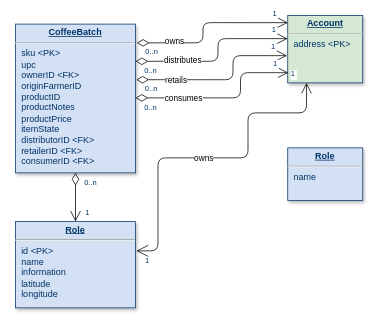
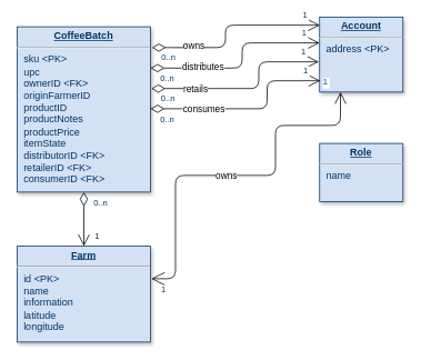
  <mxCell id="0" />
  <mxCell id="1" parent="0" />
- <mxCell id="2" value="&lt;p style=&quot;margin: 0px ; margin-top: 4px ; text-align: center ; text-decoration: underline&quot;&gt;&lt;strong&gt;Role&lt;/strong&gt;&lt;/p&gt;&lt;hr&gt;&lt;p style=&quot;margin: 0px ; margin-left: 8px&quot;&gt;id &amp;lt;PK&amp;gt;&lt;/p&gt;&lt;p style=&quot;margin: 0px ; margin-left: 8px&quot;&gt;name&lt;/p&gt;&lt;p style=&quot;margin: 0px ; margin-left: 8px&quot;&gt;information&lt;/p&gt;&lt;p style=&quot;margin: 0px ; margin-left: 8px&quot;&gt;latitude&lt;/p&gt;&lt;p style=&quot;margin: 0px ; margin-left: 8px&quot;&gt;longitude&lt;/p&gt;" style="verticalAlign=top;align=left;overflow=fill;fontSize=12;fontFamily=Helvetica;html=1;strokeColor=#003366;shadow=1;fillColor=#D4E1F5;fontColor=#003366" parent="1" vertex="1"><mxGeometry x="20" y="295" width="160" height="115" as="geometry" /></mxCell>
+ <mxCell id="2" value="&lt;p style=&quot;margin: 0px ; margin-top: 4px ; text-align: center ; text-decoration: underline&quot;&gt;&lt;strong&gt;Farm&lt;/strong&gt;&lt;/p&gt;&lt;hr&gt;&lt;p style=&quot;margin: 0px ; margin-left: 8px&quot;&gt;id &amp;lt;PK&amp;gt;&lt;/p&gt;&lt;p style=&quot;margin: 0px ; margin-left: 8px&quot;&gt;name&lt;/p&gt;&lt;p style=&quot;margin: 0px ; margin-left: 8px&quot;&gt;information&lt;/p&gt;&lt;p style=&quot;margin: 0px ; margin-left: 8px&quot;&gt;latitude&lt;/p&gt;&lt;p style=&quot;margin: 0px ; margin-left: 8px&quot;&gt;longitude&lt;/p&gt;" style="verticalAlign=top;align=left;overflow=fill;fontSize=12;fontFamily=Helvetica;html=1;strokeColor=#003366;shadow=1;fillColor=#D4E1F5;fontColor=#003366" parent="1" vertex="1"><mxGeometry x="20" y="295" width="160" height="115" as="geometry" /></mxCell>
  <mxCell id="3" value="&lt;p style=&quot;margin: 0px ; margin-top: 4px ; text-align: center ; text-decoration: underline&quot;&gt;&lt;strong&gt;CoffeeBatch&lt;br&gt;&lt;/strong&gt;&lt;/p&gt;&lt;hr&gt;&lt;p style=&quot;margin: 0px ; margin-left: 8px&quot;&gt;sku &amp;lt;PK&amp;gt;&lt;/p&gt;&lt;p style=&quot;margin: 0px ; margin-left: 8px&quot;&gt;upc&lt;/p&gt;&lt;p style=&quot;margin: 0px ; margin-left: 8px&quot;&gt;ownerID &amp;lt;FK&amp;gt;&lt;/p&gt;&lt;p style=&quot;margin: 0px ; margin-left: 8px&quot;&gt;originFarmerID&lt;/p&gt;&lt;p style=&quot;margin: 0px ; margin-left: 8px&quot;&gt;productID&lt;/p&gt;&lt;p style=&quot;margin: 0px ; margin-left: 8px&quot;&gt;productNotes&lt;/p&gt;&lt;p style=&quot;margin: 0px ; margin-left: 8px&quot;&gt;productPrice&lt;/p&gt;&lt;p style=&quot;margin: 0px ; margin-left: 8px&quot;&gt;itemState&lt;/p&gt;&lt;p style=&quot;margin: 0px ; margin-left: 8px&quot;&gt;distributorID &amp;lt;FK&amp;gt;&lt;/p&gt;&lt;p style=&quot;margin: 0px ; margin-left: 8px&quot;&gt;retailerID &amp;lt;FK&amp;gt;&lt;/p&gt;&lt;p style=&quot;margin: 0px ; margin-left: 8px&quot;&gt;consumerID &amp;lt;FK&amp;gt;&lt;br&gt;&lt;/p&gt;" style="verticalAlign=top;align=left;overflow=fill;fontSize=12;fontFamily=Helvetica;html=1;strokeColor=#003366;shadow=1;fillColor=#D4E1F5;fontColor=#003366" parent="1" vertex="1"><mxGeometry x="20" y="31.64" width="160" height="198.36" as="geometry" /></mxCell>
  <mxCell id="4" value="" style="endArrow=open;endSize=12;startArrow=diamondThin;startSize=14;startFill=0;edgeStyle=orthogonalEdgeStyle" parent="1" source="3" target="2" edge="1"><mxGeometry x="630" y="360" as="geometry"><mxPoint x="600" y="350" as="sourcePoint" /><mxPoint x="760" y="350" as="targetPoint" /></mxGeometry></mxCell>
  <mxCell id="5" value="0..n" style="resizable=0;align=left;verticalAlign=top;labelBackgroundColor=#ffffff;fontSize=10;strokeColor=#003366;shadow=1;fillColor=#D4E1F5;fontColor=#003366" parent="4" connectable="0" vertex="1"><mxGeometry x="-1" relative="1" as="geometry"><mxPoint x="10" as="offset" /></mxGeometry></mxCell>
  <mxCell id="6" value="1" style="resizable=0;align=right;verticalAlign=top;labelBackgroundColor=#ffffff;fontSize=10;strokeColor=#003366;shadow=1;fillColor=#D4E1F5;fontColor=#003366" parent="4" connectable="0" vertex="1"><mxGeometry x="1" relative="1" as="geometry"><mxPoint x="20" y="-25.0" as="offset" /></mxGeometry></mxCell>
- <mxCell id="7" value="&lt;p style=&quot;margin: 0px ; margin-top: 4px ; text-align: center ; text-decoration: underline&quot;&gt;&lt;strong&gt;Role&lt;br&gt;&lt;/strong&gt;&lt;/p&gt;&lt;hr&gt;&lt;p style=&quot;margin: 0px ; margin-left: 8px&quot;&gt;name&lt;/p&gt;" style="verticalAlign=top;align=left;overflow=fill;fontSize=12;fontFamily=Helvetica;html=1;strokeColor=#003366;shadow=1;fillColor=#D4E1F5;fontColor=#003366" vertex="1" parent="1"><mxGeometry x="383" y="196.64" width="100" height="70" as="geometry" /></mxCell>
- <mxCell id="8" value="&lt;p style=&quot;margin: 0px ; margin-top: 4px ; text-align: center ; text-decoration: underline&quot;&gt;&lt;strong&gt;Account&lt;br&gt;&lt;/strong&gt;&lt;/p&gt;&lt;hr&gt;&lt;p style=&quot;margin: 0px ; margin-left: 8px&quot;&gt;address &amp;lt;PK&amp;gt;&lt;/p&gt;" style="verticalAlign=top;align=left;overflow=fill;fontSize=12;fontFamily=Helvetica;html=1;strokeColor=#003366;shadow=1;fillColor=#d5e8d4;fontColor=#003366;" vertex="1" parent="1"><mxGeometry x="383" y="20" width="100" height="90" as="geometry" /></mxCell>
+ <mxCell id="7" value="&lt;p style=&quot;margin: 0px ; margin-top: 4px ; text-align: center ; text-decoration: underline&quot;&gt;&lt;strong&gt;Role&lt;br&gt;&lt;/strong&gt;&lt;/p&gt;&lt;hr&gt;&lt;p style=&quot;margin: 0px ; margin-left: 8px&quot;&gt;name&lt;/p&gt;" style="verticalAlign=top;align=left;overflow=fill;fontSize=12;fontFamily=Helvetica;html=1;strokeColor=#003366;shadow=1;fillColor=#D4E1F5;fontColor=#003366" vertex="1" parent="1"><mxGeometry x="383" y="171.64" width="100" height="70" as="geometry" /></mxCell>
+ <mxCell id="8" value="&lt;p style=&quot;margin: 0px ; margin-top: 4px ; text-align: center ; text-decoration: underline&quot;&gt;&lt;strong&gt;Account&lt;br&gt;&lt;/strong&gt;&lt;/p&gt;&lt;hr&gt;&lt;p style=&quot;margin: 0px ; margin-left: 8px&quot;&gt;address &amp;lt;PK&amp;gt;&lt;/p&gt;" style="verticalAlign=top;align=left;overflow=fill;fontSize=12;fontFamily=Helvetica;html=1;strokeColor=#003366;shadow=1;fillColor=#D4E1F5;fontColor=#003366" vertex="1" parent="1"><mxGeometry x="383" y="20" width="100" height="90" as="geometry" /></mxCell>
  <mxCell id="9" value="" style="endArrow=open;endSize=12;startArrow=diamondThin;startSize=14;startFill=0;edgeStyle=orthogonalEdgeStyle;exitX=1;exitY=0.25;exitDx=0;exitDy=0;" edge="1" parent="1" source="3"><mxGeometry x="650" y="380" as="geometry"><mxPoint x="443" y="111.64" as="sourcePoint" /><mxPoint x="383" y="51" as="targetPoint" /><Array as="points"><mxPoint x="290" y="81" /><mxPoint x="290" y="51" /></Array></mxGeometry></mxCell>
  <mxCell id="10" value="0..n" style="resizable=0;align=left;verticalAlign=top;labelBackgroundColor=#ffffff;fontSize=10;strokeColor=#003366;shadow=1;fillColor=#D4E1F5;fontColor=#003366" connectable="0" vertex="1" parent="9"><mxGeometry x="-1" relative="1" as="geometry"><mxPoint x="10" as="offset" /></mxGeometry></mxCell>
  <mxCell id="11" value="1" style="resizable=0;align=right;verticalAlign=top;labelBackgroundColor=#ffffff;fontSize=10;strokeColor=#003366;shadow=1;fillColor=#D4E1F5;fontColor=#003366" connectable="0" vertex="1" parent="9"><mxGeometry x="1" relative="1" as="geometry"><mxPoint x="-14" y="-25.0" as="offset" /></mxGeometry></mxCell>
  <mxCell id="12" value="distributes" style="edgeLabel;html=1;align=center;verticalAlign=middle;resizable=0;points=[];" vertex="1" connectable="0" parent="9"><mxGeometry relative="1" as="geometry"><mxPoint x="-47.03" y="5.34" as="offset" /></mxGeometry></mxCell>
  <mxCell id="13" value="" style="endArrow=open;endSize=12;startArrow=diamondThin;startSize=14;startFill=0;edgeStyle=orthogonalEdgeStyle;exitX=1.006;exitY=0.394;exitDx=0;exitDy=0;exitPerimeter=0;entryX=-0.009;entryY=0.658;entryDx=0;entryDy=0;entryPerimeter=0;" edge="1" parent="1"><mxGeometry x="660" y="386" as="geometry"><mxPoint x="180.96" y="105.794" as="sourcePoint" /><mxPoint x="382.1" y="73.7" as="targetPoint" /><Array as="points"><mxPoint x="310" y="106" /><mxPoint x="310" y="74" /><mxPoint x="382" y="74" /></Array></mxGeometry></mxCell>
  <mxCell id="14" value="0..n" style="resizable=0;align=left;verticalAlign=top;labelBackgroundColor=#ffffff;fontSize=10;strokeColor=#003366;shadow=1;fillColor=#D4E1F5;fontColor=#003366" connectable="0" vertex="1" parent="13"><mxGeometry x="-1" relative="1" as="geometry"><mxPoint x="10" as="offset" /></mxGeometry></mxCell>
  <mxCell id="15" value="1" style="resizable=0;align=right;verticalAlign=top;labelBackgroundColor=#ffffff;fontSize=10;strokeColor=#003366;shadow=1;fillColor=#D4E1F5;fontColor=#003366" connectable="0" vertex="1" parent="13"><mxGeometry x="1" relative="1" as="geometry"><mxPoint x="-14" y="-25.0" as="offset" /></mxGeometry></mxCell>
  <mxCell id="16" value="retails" style="edgeLabel;html=1;align=center;verticalAlign=middle;resizable=0;points=[];" vertex="1" connectable="0" parent="13"><mxGeometry relative="1" as="geometry"><mxPoint x="-64.82" y="-0.77" as="offset" /></mxGeometry></mxCell>
  <mxCell id="17" value="" style="endArrow=open;endSize=12;startArrow=diamondThin;startSize=14;startFill=0;edgeStyle=orthogonalEdgeStyle;entryX=0.009;entryY=0.911;entryDx=0;entryDy=0;entryPerimeter=0;" edge="1" parent="1"><mxGeometry x="670" y="419.37" as="geometry"><mxPoint x="180" y="130" as="sourcePoint" /><mxPoint x="383.9" y="96.41" as="targetPoint" /><Array as="points"><mxPoint x="180" y="130" /><mxPoint x="320" y="130" /><mxPoint x="320" y="96" /></Array></mxGeometry></mxCell>
  <mxCell id="18" value="0..n" style="resizable=0;align=left;verticalAlign=top;labelBackgroundColor=#ffffff;fontSize=10;strokeColor=#003366;shadow=1;fillColor=#D4E1F5;fontColor=#003366" connectable="0" vertex="1" parent="17"><mxGeometry x="-1" relative="1" as="geometry"><mxPoint x="10" as="offset" /></mxGeometry></mxCell>
  <mxCell id="19" value="1" style="resizable=0;align=right;verticalAlign=top;labelBackgroundColor=#ffffff;fontSize=10;strokeColor=#003366;shadow=1;fillColor=#D4E1F5;fontColor=#003366" connectable="0" vertex="1" parent="17"><mxGeometry x="1" relative="1" as="geometry"><mxPoint x="-14" y="-25.0" as="offset" /></mxGeometry></mxCell>
  <mxCell id="20" value="consumes" style="edgeLabel;html=1;align=center;verticalAlign=middle;resizable=0;points=[];" vertex="1" connectable="0" parent="17"><mxGeometry relative="1" as="geometry"><mxPoint x="-55.82" y="-0.77" as="offset" /></mxGeometry></mxCell>
  <mxCell id="21" value="" style="endArrow=open;endSize=12;startArrow=open;startSize=14;startFill=0;edgeStyle=orthogonalEdgeStyle;entryX=0.25;entryY=1;entryDx=0;entryDy=0;" edge="1" parent="1" target="8"><mxGeometry x="680" y="499.37" as="geometry"><mxPoint x="181" y="334" as="sourcePoint" /><mxPoint x="393.9" y="176.41" as="targetPoint" /><Array as="points"><mxPoint x="210" y="334" /><mxPoint x="210" y="210" /><mxPoint x="330" y="210" /><mxPoint x="330" y="150" /><mxPoint x="408" y="150" /></Array></mxGeometry></mxCell>
  <mxCell id="22" value="1" style="resizable=0;align=left;verticalAlign=top;labelBackgroundColor=#ffffff;fontSize=10;strokeColor=#003366;shadow=1;fillColor=#D4E1F5;fontColor=#003366" connectable="0" vertex="1" parent="21"><mxGeometry x="-1" relative="1" as="geometry"><mxPoint x="10" as="offset" /></mxGeometry></mxCell>
  <mxCell id="23" value="1" style="resizable=0;align=right;verticalAlign=top;labelBackgroundColor=#ffffff;fontSize=10;strokeColor=#003366;shadow=1;fillColor=#D4E1F5;fontColor=#003366" connectable="0" vertex="1" parent="21"><mxGeometry x="1" relative="1" as="geometry"><mxPoint x="-14" y="-25.0" as="offset" /></mxGeometry></mxCell>
  <mxCell id="24" value="owns" style="edgeLabel;html=1;align=center;verticalAlign=middle;resizable=0;points=[];" vertex="1" connectable="0" parent="21"><mxGeometry relative="1" as="geometry"><mxPoint x="-12.71" y="-0.77" as="offset" /></mxGeometry></mxCell>
  <mxCell id="25" value="" style="endArrow=open;endSize=12;startArrow=diamondThin;startSize=14;startFill=0;edgeStyle=orthogonalEdgeStyle;exitX=1.01;exitY=0.126;exitDx=0;exitDy=0;exitPerimeter=0;entryX=0.003;entryY=0.108;entryDx=0;entryDy=0;entryPerimeter=0;" edge="1" parent="1" source="3" target="8"><mxGeometry x="660" y="390" as="geometry"><mxPoint x="190" y="91.23" as="sourcePoint" /><mxPoint x="380" y="30" as="targetPoint" /><Array as="points"><mxPoint x="270" y="57" /><mxPoint x="270" y="30" /></Array></mxGeometry></mxCell>
  <mxCell id="26" value="0..n" style="resizable=0;align=left;verticalAlign=top;labelBackgroundColor=#ffffff;fontSize=10;strokeColor=#003366;shadow=1;fillColor=#D4E1F5;fontColor=#003366" connectable="0" vertex="1" parent="25"><mxGeometry x="-1" relative="1" as="geometry"><mxPoint x="10" as="offset" /></mxGeometry></mxCell>
  <mxCell id="27" value="1" style="resizable=0;align=right;verticalAlign=top;labelBackgroundColor=#ffffff;fontSize=10;strokeColor=#003366;shadow=1;fillColor=#D4E1F5;fontColor=#003366" connectable="0" vertex="1" parent="25"><mxGeometry x="1" relative="1" as="geometry"><mxPoint x="-14" y="-25.0" as="offset" /></mxGeometry></mxCell>
  <mxCell id="28" value="owns" style="edgeLabel;html=1;align=center;verticalAlign=middle;resizable=0;points=[];" vertex="1" connectable="0" parent="25"><mxGeometry relative="1" as="geometry"><mxPoint x="-38.51" y="23.51" as="offset" /></mxGeometry></mxCell>
